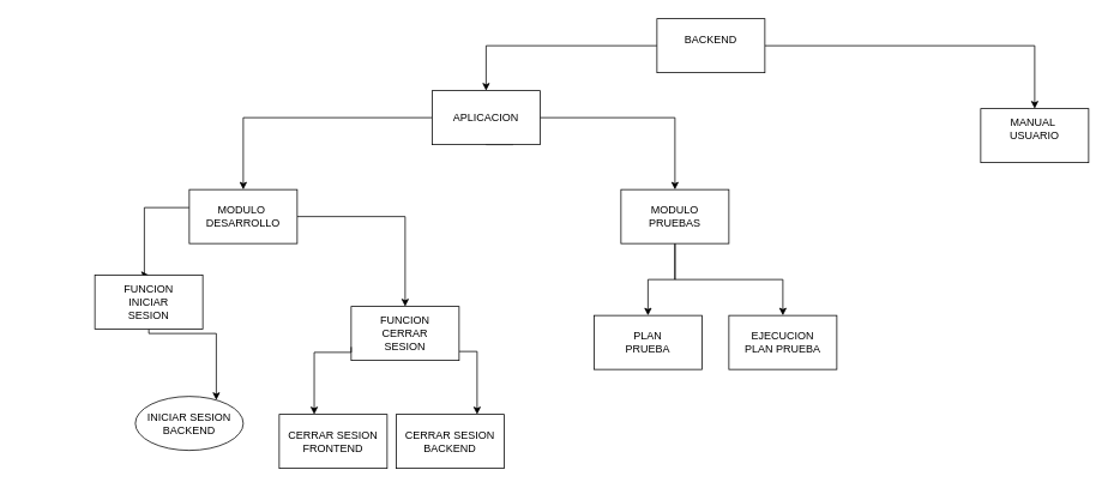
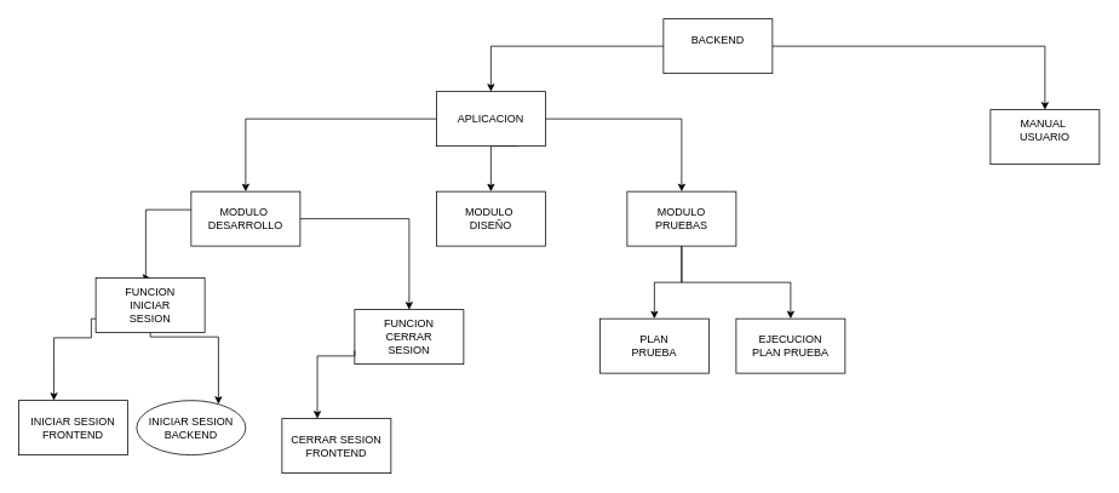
  <mxCell id="0" />
  <mxCell id="1" parent="0" />
  <mxCell id="2" style="edgeStyle=orthogonalEdgeStyle;rounded=0;orthogonalLoop=1;jettySize=auto;html=1;" edge="1" parent="1" source="4" target="9"><mxGeometry relative="1" as="geometry" /></mxCell>
  <mxCell id="3" style="edgeStyle=orthogonalEdgeStyle;rounded=0;orthogonalLoop=1;jettySize=auto;html=1;entryX=0.5;entryY=0;entryDx=0;entryDy=0;" edge="1" parent="1" source="4" target="10"><mxGeometry relative="1" as="geometry" /></mxCell>
  <mxCell id="4" value="BACKEND&lt;div&gt;&lt;br&gt;&lt;/div&gt;" style="rounded=0;whiteSpace=wrap;html=1;" vertex="1" parent="1"><mxGeometry x="730" y="20" width="120" height="60" as="geometry" /></mxCell>
  <mxCell id="5" style="edgeStyle=orthogonalEdgeStyle;rounded=0;orthogonalLoop=1;jettySize=auto;html=1;entryX=0.5;entryY=0;entryDx=0;entryDy=0;" edge="1" parent="1" source="9" target="13"><mxGeometry relative="1" as="geometry" /></mxCell>
+ <mxCell id="6" style="edgeStyle=orthogonalEdgeStyle;rounded=0;orthogonalLoop=1;jettySize=auto;html=1;" edge="1" parent="1" source="9" target="14"><mxGeometry relative="1" as="geometry"><Array as="points"><mxPoint x="540" y="180" /><mxPoint x="540" y="180" /></Array></mxGeometry></mxCell>
  <mxCell id="7" style="edgeStyle=orthogonalEdgeStyle;rounded=0;orthogonalLoop=1;jettySize=auto;html=1;entryX=0.5;entryY=0;entryDx=0;entryDy=0;" edge="1" parent="1" source="9" target="17"><mxGeometry relative="1" as="geometry" /></mxCell>
  <mxCell id="8" style="edgeStyle=orthogonalEdgeStyle;rounded=0;orthogonalLoop=1;jettySize=auto;html=1;exitX=0.75;exitY=1;exitDx=0;exitDy=0;" edge="1" parent="1" source="9"><mxGeometry relative="1" as="geometry"><mxPoint x="540" y="150" as="targetPoint" /></mxGeometry></mxCell>
  <mxCell id="9" value="APLICACION" style="rounded=0;whiteSpace=wrap;html=1;" vertex="1" parent="1"><mxGeometry x="480" width="120" height="60" as="geometry" y="100" /></mxCell>
  <mxCell id="10" value="MANUAL&amp;nbsp;&lt;div&gt;USUARIO&lt;div&gt;&lt;br&gt;&lt;/div&gt;&lt;/div&gt;" style="rounded=0;whiteSpace=wrap;html=1;" vertex="1" parent="1"><mxGeometry x="1090" y="120" width="120" height="60" as="geometry" /></mxCell>
  <mxCell id="11" style="edgeStyle=orthogonalEdgeStyle;rounded=0;orthogonalLoop=1;jettySize=auto;html=1;entryX=0.5;entryY=0;entryDx=0;entryDy=0;" edge="1" parent="1" source="13" target="19"><mxGeometry relative="1" as="geometry"><mxPoint x="190" y="300" as="targetPoint" /><Array as="points"><mxPoint x="160" y="230" /></Array></mxGeometry></mxCell>
  <mxCell id="12" style="edgeStyle=orthogonalEdgeStyle;rounded=0;orthogonalLoop=1;jettySize=auto;html=1;entryX=0.5;entryY=0;entryDx=0;entryDy=0;" edge="1" parent="1" source="13" target="26"><mxGeometry relative="1" as="geometry"><mxPoint x="390" y="320" as="targetPoint" /><Array as="points"><mxPoint x="450" y="240" /></Array></mxGeometry></mxCell>
  <mxCell id="13" value="MODULO&amp;nbsp;&lt;div&gt;DESARROLLO&lt;/div&gt;" style="rounded=0;whiteSpace=wrap;html=1;" vertex="1" parent="1"><mxGeometry x="210" y="210" width="120" height="60" as="geometry" /></mxCell>
+ <mxCell id="14" value="MODULO&amp;nbsp;&lt;div&gt;DISEÑO&lt;/div&gt;" style="rounded=0;whiteSpace=wrap;html=1;" vertex="1" parent="1"><mxGeometry x="480" y="210" width="120" height="60" as="geometry" /></mxCell>
  <mxCell id="15" style="edgeStyle=orthogonalEdgeStyle;rounded=0;orthogonalLoop=1;jettySize=auto;html=1;" edge="1" parent="1" source="17" target="22"><mxGeometry relative="1" as="geometry" /></mxCell>
  <mxCell id="16" style="edgeStyle=orthogonalEdgeStyle;rounded=0;orthogonalLoop=1;jettySize=auto;html=1;" edge="1" parent="1" source="17" target="23"><mxGeometry relative="1" as="geometry" /></mxCell>
  <mxCell id="17" value="MODULO&lt;div&gt;PRUEBAS&lt;/div&gt;" style="rounded=0;whiteSpace=wrap;html=1;" vertex="1" parent="1"><mxGeometry x="690" y="210" width="120" height="60" as="geometry" /></mxCell>
  <mxCell id="18" style="edgeStyle=orthogonalEdgeStyle;rounded=0;orthogonalLoop=1;jettySize=auto;html=1;" edge="1" parent="1" source="19" target="21"><mxGeometry relative="1" as="geometry"><Array as="points"><mxPoint x="240" y="370" /></Array></mxGeometry></mxCell>
  <mxCell id="19" value="FUNCION&lt;div&gt;INICIAR&lt;/div&gt;&lt;div&gt;SESION&lt;/div&gt;" style="rounded=0;whiteSpace=wrap;html=1;" vertex="1" parent="1"><mxGeometry x="105" y="305" width="120" height="60" as="geometry" /></mxCell>
+ <mxCell id="20" value="INICIAR SESION&lt;div&gt;FRONTEND&lt;/div&gt;" style="rounded=0;whiteSpace=wrap;html=1;" vertex="1" parent="1"><mxGeometry x="20" y="440" width="120" height="60" as="geometry" /></mxCell>
  <mxCell id="21" value="INICIAR SESION&lt;div&gt;BACKEND&lt;/div&gt;" style="ellipse;whiteSpace=wrap;html=1;" vertex="1" parent="1"><mxGeometry x="150" y="440" width="120" height="60" as="geometry" /></mxCell>
  <mxCell id="22" value="PLAN&lt;div&gt;PRUEBA&lt;/div&gt;" style="rounded=0;whiteSpace=wrap;html=1;" vertex="1" parent="1"><mxGeometry x="660" y="350" width="120" height="60" as="geometry" /></mxCell>
  <mxCell id="23" value="EJECUCION&lt;div&gt;PLAN PRUEBA&lt;/div&gt;" style="rounded=0;whiteSpace=wrap;html=1;" vertex="1" parent="1"><mxGeometry x="810" y="350" width="120" height="60" as="geometry" /></mxCell>
- <mxCell id="25" style="edgeStyle=orthogonalEdgeStyle;rounded=0;orthogonalLoop=1;jettySize=auto;html=1;" edge="1" source="26" target="28" parent="1"><mxGeometry relative="1" as="geometry"><Array as="points"><mxPoint x="530" y="390" /></Array></mxGeometry></mxCell>
+ <mxCell id="24" style="edgeStyle=orthogonalEdgeStyle;rounded=0;orthogonalLoop=1;jettySize=auto;html=1;entryX=0.324;entryY=0;entryDx=0;entryDy=0;entryPerimeter=0;exitX=0;exitY=0.75;exitDx=0;exitDy=0;" edge="1" parent="1" source="19" target="20"><mxGeometry relative="1" as="geometry"><mxPoint x="150" y="370" as="sourcePoint" /><mxPoint x="58.84" y="426.7" as="targetPoint" /><Array as="points"><mxPoint x="100" y="371" /><mxPoint x="59" y="371" /></Array></mxGeometry></mxCell>
  <mxCell id="26" value="FUNCION&lt;div&gt;CERRAR&lt;/div&gt;&lt;div&gt;SESION&lt;/div&gt;" style="rounded=0;whiteSpace=wrap;html=1;" vertex="1" parent="1"><mxGeometry x="390" y="340" width="120" height="60" as="geometry" /></mxCell>
  <mxCell id="27" value="CERRAR SESION&lt;div&gt;FRONTEND&lt;/div&gt;" style="rounded=0;whiteSpace=wrap;html=1;" vertex="1" parent="1"><mxGeometry x="310" y="460" width="120" height="60" as="geometry" /></mxCell>
- <mxCell id="28" value="CERRAR SESION&lt;div&gt;BACKEND&lt;/div&gt;" style="rounded=0;whiteSpace=wrap;html=1;" vertex="1" parent="1"><mxGeometry x="440" y="460" width="120" height="60" as="geometry" /></mxCell>
  <mxCell id="29" style="edgeStyle=orthogonalEdgeStyle;rounded=0;orthogonalLoop=1;jettySize=auto;html=1;entryX=0.324;entryY=0;entryDx=0;entryDy=0;entryPerimeter=0;exitX=0;exitY=0.75;exitDx=0;exitDy=0;" edge="1" source="26" target="27" parent="1"><mxGeometry relative="1" as="geometry"><mxPoint x="440" y="390" as="sourcePoint" /><mxPoint x="348.84" y="446.7" as="targetPoint" /><Array as="points"><mxPoint x="390" y="391" /><mxPoint x="349" y="391" /></Array></mxGeometry></mxCell>
